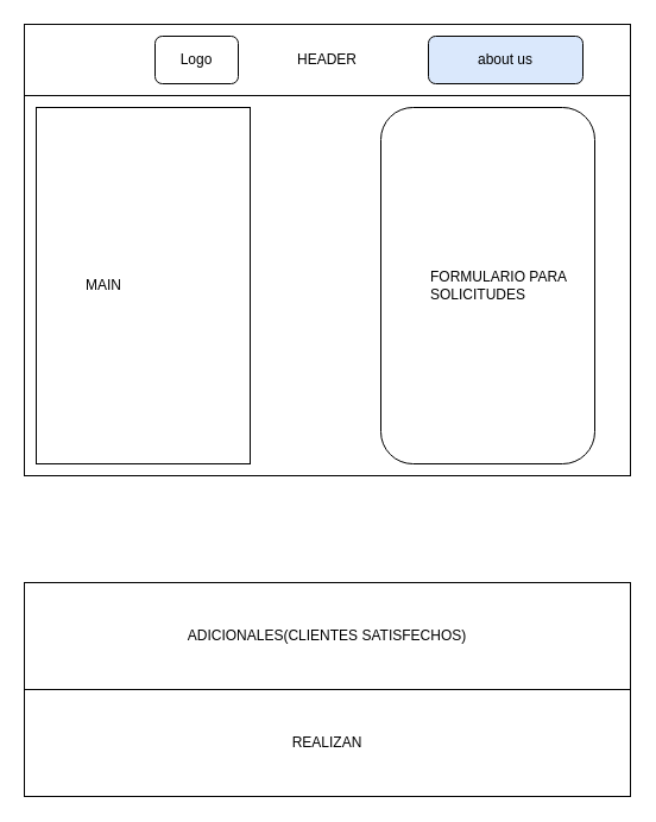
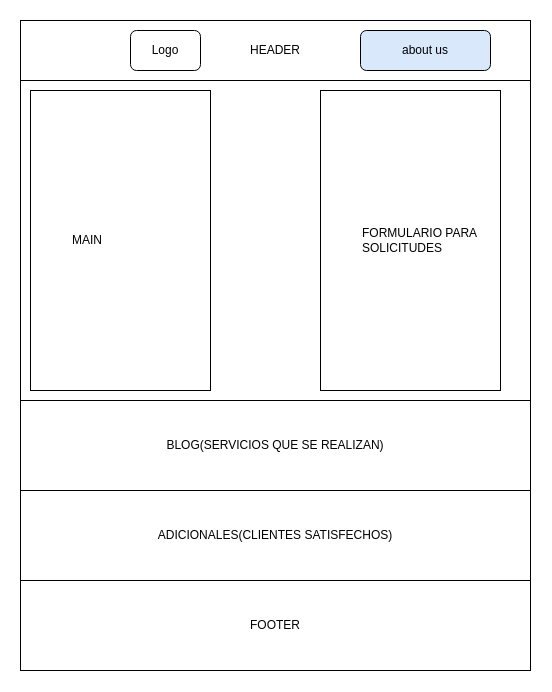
  <mxCell id="0" />
  <mxCell id="1" parent="0" />
  <mxCell id="2" value="&lt;font style=&quot;vertical-align: inherit;&quot;&gt;&lt;font style=&quot;vertical-align: inherit;&quot;&gt;HEADER&lt;/font&gt;&lt;/font&gt;" style="rounded=0;whiteSpace=wrap;html=1;" vertex="1" parent="1"><mxGeometry x="20" y="20" width="510" height="60" as="geometry" /></mxCell>
  <mxCell id="3" value="&lt;font style=&quot;vertical-align: inherit;&quot;&gt;&lt;font style=&quot;vertical-align: inherit;&quot;&gt;Logo&lt;/font&gt;&lt;/font&gt;" style="rounded=1;whiteSpace=wrap;html=1;" vertex="1" parent="1"><mxGeometry x="130" y="30" width="70" height="40" as="geometry" /></mxCell>
  <mxCell id="4" value="&lt;font style=&quot;vertical-align: inherit;&quot;&gt;&lt;font style=&quot;vertical-align: inherit;&quot;&gt;about us&lt;/font&gt;&lt;/font&gt;" style="rounded=1;whiteSpace=wrap;html=1;fillColor=#dae8fc;" vertex="1" parent="1"><mxGeometry x="360" y="30" width="130" height="40" as="geometry" /></mxCell>
  <mxCell id="5" value="&lt;blockquote style=&quot;margin: 0 0 0 40px; border: none; padding: 0px;&quot;&gt;&lt;br&gt;&lt;/blockquote&gt;&lt;div style=&quot;&quot;&gt;&lt;/div&gt;" style="rounded=0;whiteSpace=wrap;html=1;align=left;" vertex="1" parent="1"><mxGeometry x="20" y="80" width="510" height="320" as="geometry" /></mxCell>
  <mxCell id="6" value="&lt;blockquote style=&quot;margin: 0 0 0 40px; border: none; padding: 0px;&quot;&gt;MAIN&lt;/blockquote&gt;&lt;div style=&quot;&quot;&gt;&lt;/div&gt;" style="rounded=0;whiteSpace=wrap;html=1;align=left;" vertex="1" parent="1"><mxGeometry x="30" y="90" width="180" height="300" as="geometry" /></mxCell>
- <mxCell id="7" value="&lt;blockquote style=&quot;margin: 0 0 0 40px; border: none; padding: 0px;&quot;&gt;FORMULARIO PARA SOLICITUDES&lt;/blockquote&gt;&lt;div style=&quot;&quot;&gt;&lt;/div&gt;" style="whiteSpace=wrap;html=1;align=left;rounded=1;" vertex="1" parent="1"><mxGeometry x="320" y="90" width="180" height="300" as="geometry" /></mxCell>
+ <mxCell id="7" value="&lt;blockquote style=&quot;margin: 0 0 0 40px; border: none; padding: 0px;&quot;&gt;FORMULARIO PARA SOLICITUDES&lt;/blockquote&gt;&lt;div style=&quot;&quot;&gt;&lt;/div&gt;" style="rounded=0;whiteSpace=wrap;html=1;align=left;" vertex="1" parent="1"><mxGeometry x="320" y="90" width="180" height="300" as="geometry" /></mxCell>
+ <mxCell id="8" value="BLOG(SERVICIOS QUE SE REALIZAN)" style="rounded=0;whiteSpace=wrap;html=1;" vertex="1" parent="1"><mxGeometry x="20" y="400" width="510" height="90" as="geometry" /></mxCell>
  <mxCell id="9" value="ADICIONALES(CLIENTES SATISFECHOS)" style="rounded=0;whiteSpace=wrap;html=1;" vertex="1" parent="1"><mxGeometry x="20" y="490" width="510" height="90" as="geometry" /></mxCell>
- <mxCell id="10" value="REALIZAN" style="rounded=0;whiteSpace=wrap;html=1;" vertex="1" parent="1"><mxGeometry x="20" y="580" width="510" height="90" as="geometry" /></mxCell>
+ <mxCell id="10" value="FOOTER" style="rounded=0;whiteSpace=wrap;html=1;" vertex="1" parent="1"><mxGeometry x="20" y="580" width="510" height="90" as="geometry" /></mxCell>
